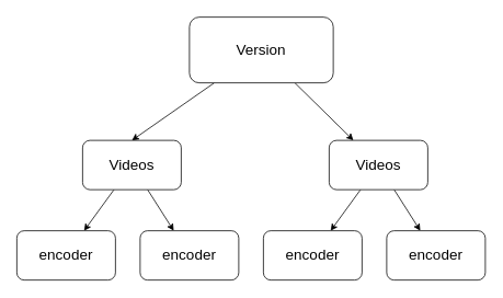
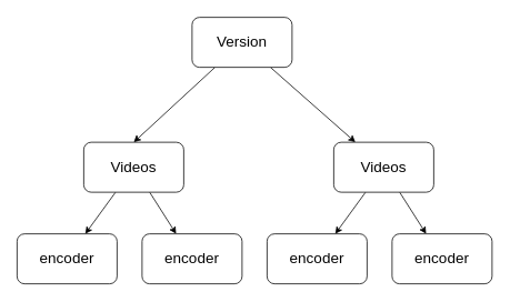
  <mxCell id="0" />
  <mxCell id="1" parent="0" />
  <mxCell id="2" style="edgeStyle=none;html=1;entryX=0.5;entryY=0;entryDx=0;entryDy=0;fontSize=18;" edge="1" parent="1" source="4" target="7"><mxGeometry relative="1" as="geometry" /></mxCell>
  <mxCell id="3" style="edgeStyle=none;html=1;fontSize=18;" edge="1" parent="1" source="4" target="12"><mxGeometry relative="1" as="geometry" /></mxCell>
- <mxCell id="4" value="&lt;font style=&quot;font-size: 18px;&quot;&gt;Version&lt;/font&gt;" style="rounded=1;whiteSpace=wrap;html=1;" vertex="1" parent="1"><mxGeometry x="230" y="20" width="175" height="80" as="geometry" /></mxCell>
+ <mxCell id="4" value="&lt;font style=&quot;font-size: 18px;&quot;&gt;Version&lt;/font&gt;" style="rounded=1;whiteSpace=wrap;html=1;" vertex="1" parent="1"><mxGeometry x="230" y="20" width="120" height="60" as="geometry" /></mxCell>
  <mxCell id="5" value="" style="edgeStyle=none;html=1;fontSize=18;" edge="1" parent="1" source="7" target="8"><mxGeometry relative="1" as="geometry" /></mxCell>
  <mxCell id="6" style="edgeStyle=none;html=1;fontSize=18;" edge="1" parent="1" source="7" target="9"><mxGeometry relative="1" as="geometry" /></mxCell>
  <mxCell id="7" value="&lt;font style=&quot;font-size: 18px;&quot;&gt;Videos&lt;/font&gt;" style="rounded=1;whiteSpace=wrap;html=1;" vertex="1" parent="1"><mxGeometry x="100" y="170" width="120" height="60" as="geometry" /></mxCell>
  <mxCell id="8" value="&lt;font style=&quot;font-size: 18px;&quot;&gt;encoder&lt;/font&gt;" style="rounded=1;whiteSpace=wrap;html=1;" vertex="1" parent="1"><mxGeometry x="20" y="280" width="120" height="60" as="geometry" /></mxCell>
  <mxCell id="9" value="&lt;font style=&quot;font-size: 18px;&quot;&gt;encoder&lt;/font&gt;" style="rounded=1;whiteSpace=wrap;html=1;" vertex="1" parent="1"><mxGeometry x="170" y="280" width="120" height="60" as="geometry" /></mxCell>
  <mxCell id="10" value="" style="edgeStyle=none;html=1;fontSize=18;" edge="1" parent="1" source="12" target="13"><mxGeometry relative="1" as="geometry" /></mxCell>
  <mxCell id="11" style="edgeStyle=none;html=1;fontSize=18;" edge="1" parent="1" source="12" target="14"><mxGeometry relative="1" as="geometry" /></mxCell>
  <mxCell id="12" value="&lt;font style=&quot;font-size: 18px;&quot;&gt;Videos&lt;/font&gt;" style="rounded=1;whiteSpace=wrap;html=1;" vertex="1" parent="1"><mxGeometry x="400" y="170" width="120" height="60" as="geometry" /></mxCell>
  <mxCell id="13" value="&lt;font style=&quot;font-size: 18px;&quot;&gt;encoder&lt;/font&gt;" style="rounded=1;whiteSpace=wrap;html=1;" vertex="1" parent="1"><mxGeometry x="320" y="280" width="120" height="60" as="geometry" /></mxCell>
  <mxCell id="14" value="&lt;font style=&quot;font-size: 18px;&quot;&gt;encoder&lt;/font&gt;" style="rounded=1;whiteSpace=wrap;html=1;" vertex="1" parent="1"><mxGeometry x="470" y="280" width="120" height="60" as="geometry" /></mxCell>
